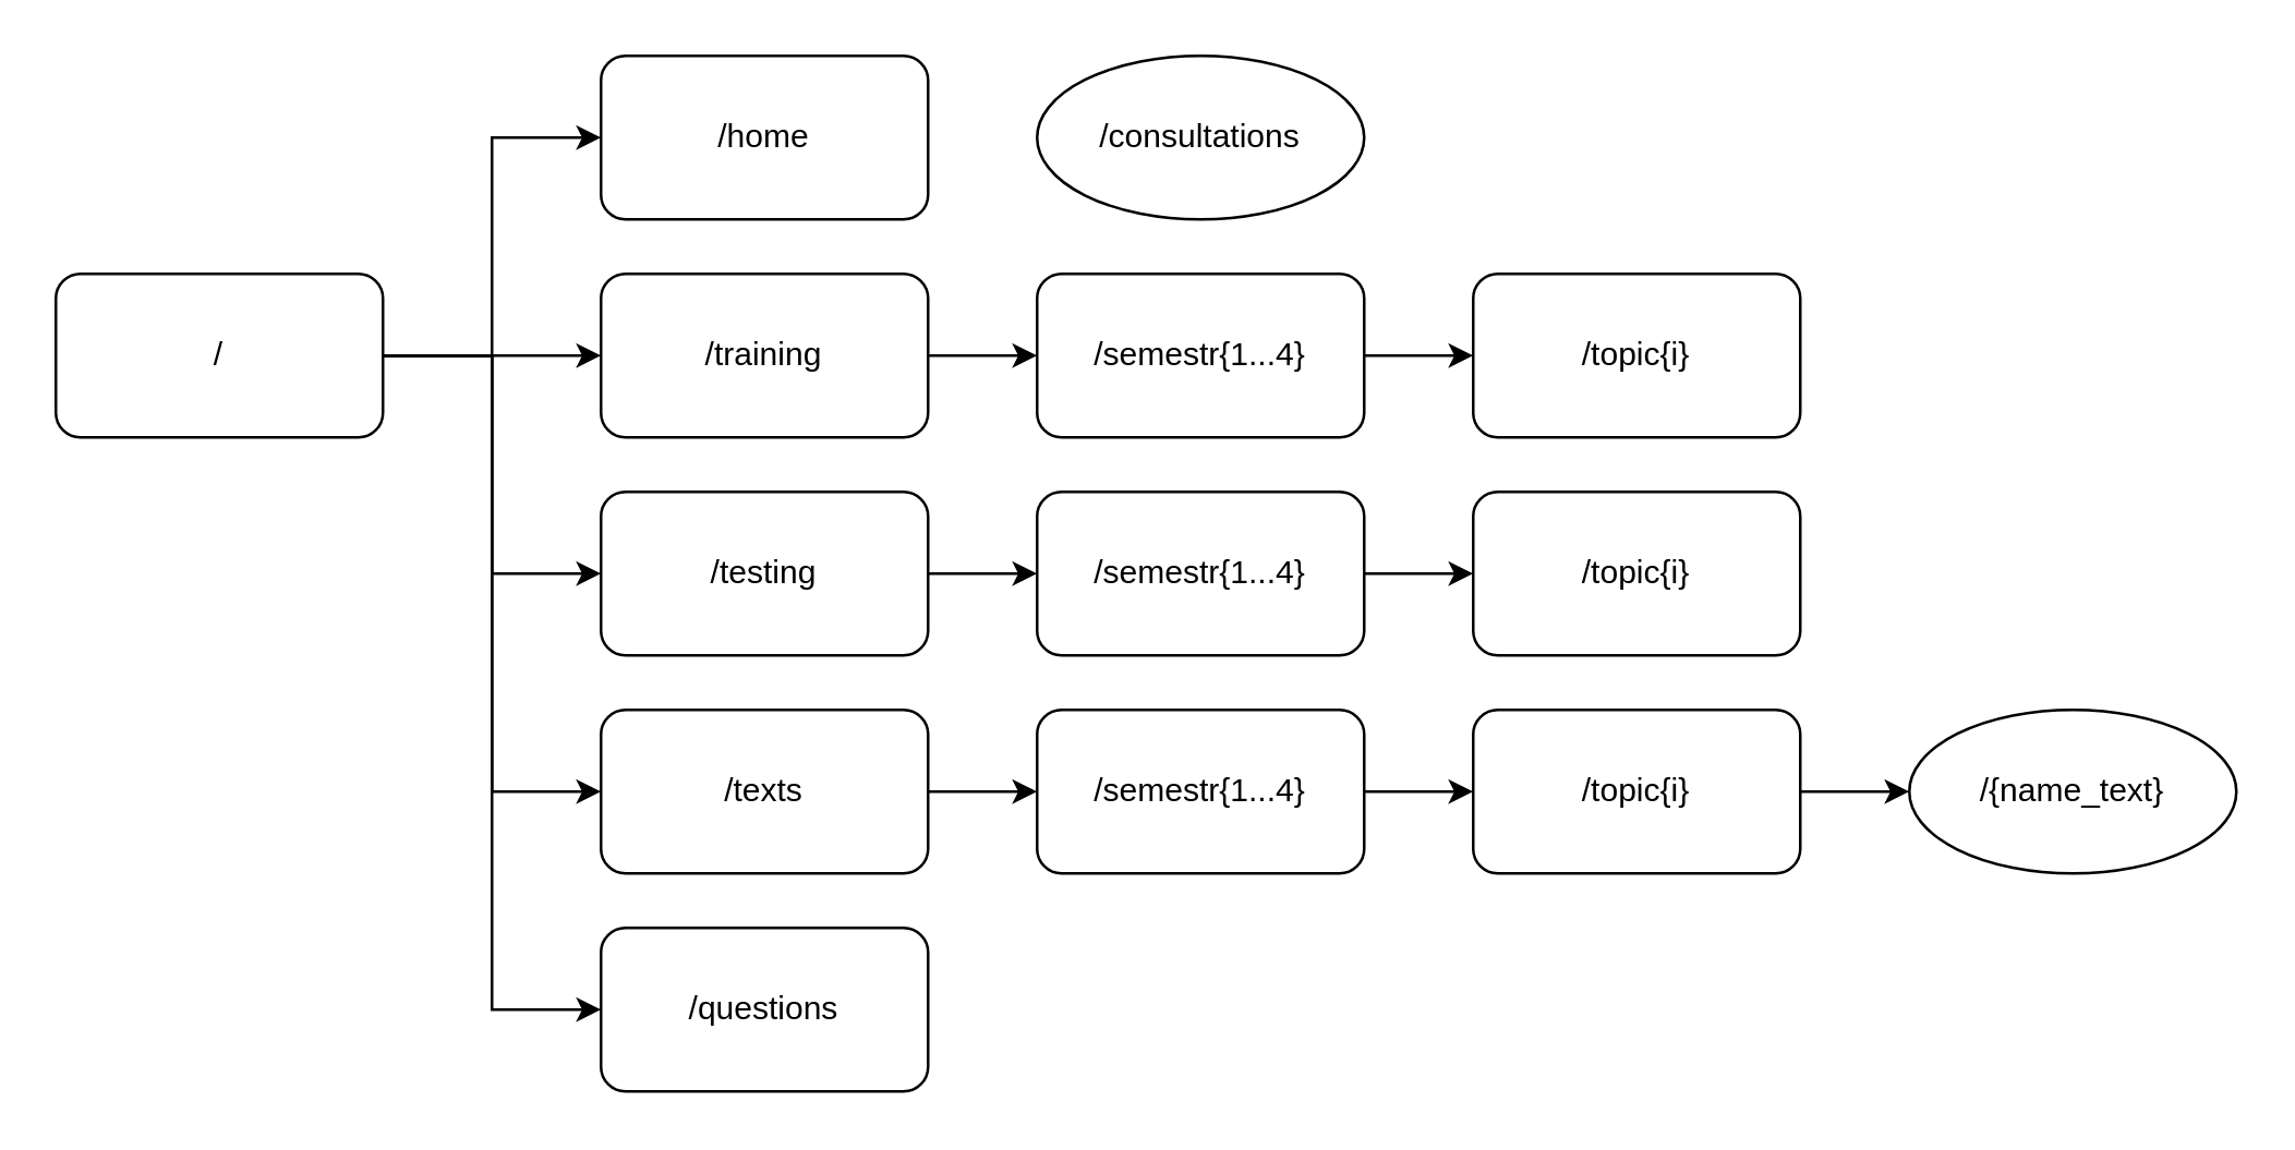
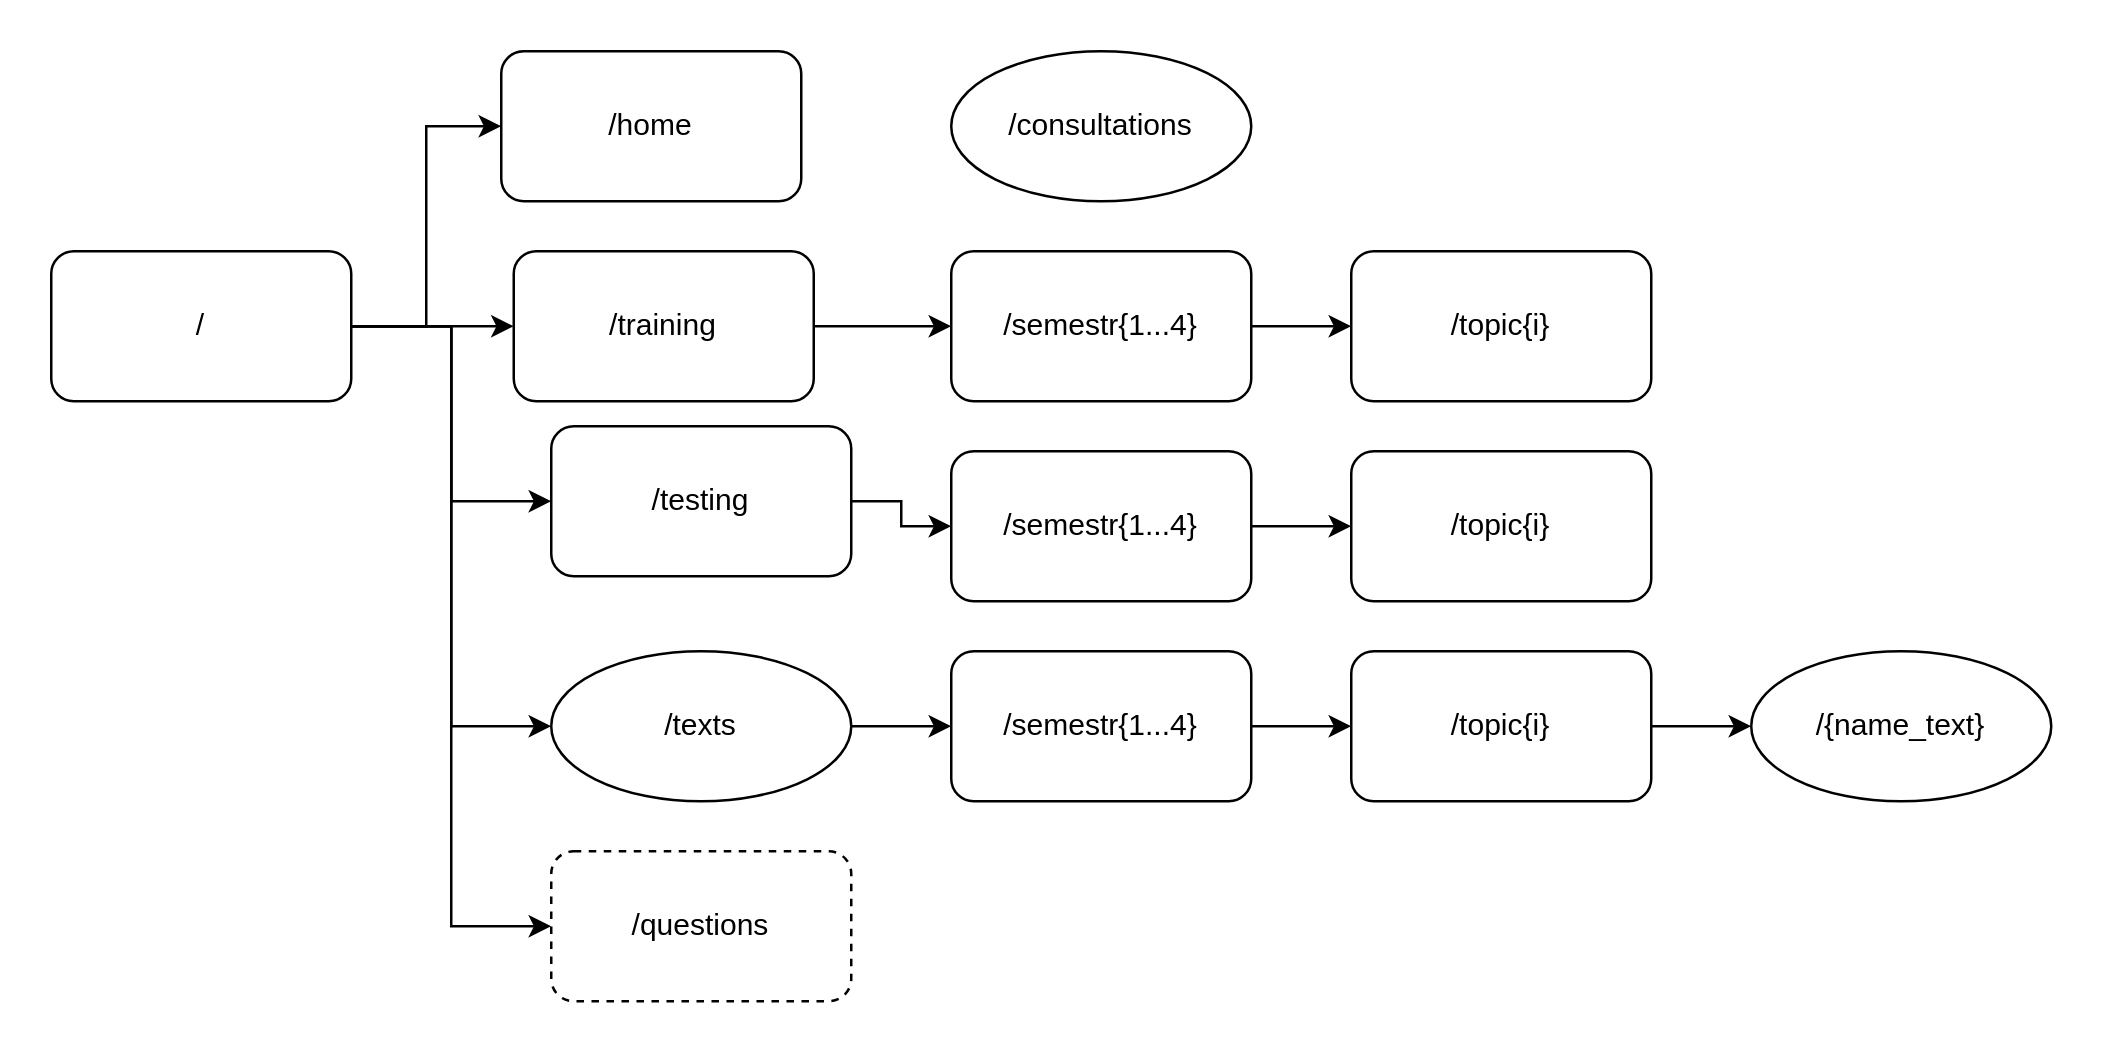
  <mxCell id="0" />
  <mxCell id="1" parent="0" />
  <mxCell id="2" style="edgeStyle=orthogonalEdgeStyle;rounded=0;orthogonalLoop=1;jettySize=auto;html=1;exitX=1;exitY=0.5;exitDx=0;exitDy=0;entryX=0;entryY=0.5;entryDx=0;entryDy=0;" edge="1" parent="1" source="7" target="8"><mxGeometry relative="1" as="geometry" /></mxCell>
  <mxCell id="3" style="edgeStyle=orthogonalEdgeStyle;rounded=0;orthogonalLoop=1;jettySize=auto;html=1;exitX=1;exitY=0.5;exitDx=0;exitDy=0;entryX=0;entryY=0.5;entryDx=0;entryDy=0;" edge="1" parent="1" source="7" target="10"><mxGeometry relative="1" as="geometry" /></mxCell>
  <mxCell id="4" style="edgeStyle=orthogonalEdgeStyle;rounded=0;orthogonalLoop=1;jettySize=auto;html=1;exitX=1;exitY=0.5;exitDx=0;exitDy=0;entryX=0;entryY=0.5;entryDx=0;entryDy=0;" edge="1" parent="1" source="7" target="12"><mxGeometry relative="1" as="geometry" /></mxCell>
  <mxCell id="5" style="edgeStyle=orthogonalEdgeStyle;rounded=0;orthogonalLoop=1;jettySize=auto;html=1;exitX=1;exitY=0.5;exitDx=0;exitDy=0;entryX=0;entryY=0.5;entryDx=0;entryDy=0;" edge="1" parent="1" source="7" target="14"><mxGeometry relative="1" as="geometry" /></mxCell>
  <mxCell id="6" style="edgeStyle=orthogonalEdgeStyle;rounded=0;orthogonalLoop=1;jettySize=auto;html=1;exitX=1;exitY=0.5;exitDx=0;exitDy=0;entryX=0;entryY=0.5;entryDx=0;entryDy=0;" edge="1" parent="1" source="7" target="15"><mxGeometry relative="1" as="geometry" /></mxCell>
  <mxCell id="7" value="/" style="rounded=1;whiteSpace=wrap;html=1;" vertex="1" parent="1"><mxGeometry x="20" y="100" width="120" height="60" as="geometry" /></mxCell>
- <mxCell id="8" value="/home" style="rounded=1;whiteSpace=wrap;html=1;" vertex="1" parent="1"><mxGeometry x="220" y="20" width="120" height="60" as="geometry" /></mxCell>
+ <mxCell id="8" value="/home" style="rounded=1;whiteSpace=wrap;html=1;" vertex="1" parent="1"><mxGeometry x="200" y="20" width="120" height="60" as="geometry" /></mxCell>
  <mxCell id="9" style="edgeStyle=orthogonalEdgeStyle;rounded=0;orthogonalLoop=1;jettySize=auto;html=1;exitX=1;exitY=0.5;exitDx=0;exitDy=0;entryX=0;entryY=0.5;entryDx=0;entryDy=0;" edge="1" parent="1" source="10" target="18"><mxGeometry relative="1" as="geometry" /></mxCell>
- <mxCell id="10" value="/training" style="rounded=1;whiteSpace=wrap;html=1;" vertex="1" parent="1"><mxGeometry x="220" y="100" width="120" height="60" as="geometry" /></mxCell>
+ <mxCell id="10" value="/training" style="rounded=1;whiteSpace=wrap;html=1;" vertex="1" parent="1"><mxGeometry x="205" y="100" width="120" height="60" as="geometry" /></mxCell>
  <mxCell id="11" style="edgeStyle=orthogonalEdgeStyle;rounded=0;orthogonalLoop=1;jettySize=auto;html=1;exitX=1;exitY=0.5;exitDx=0;exitDy=0;entryX=0;entryY=0.5;entryDx=0;entryDy=0;" edge="1" parent="1" source="12" target="20"><mxGeometry relative="1" as="geometry" /></mxCell>
- <mxCell id="12" value="/testing" style="rounded=1;whiteSpace=wrap;html=1;" vertex="1" parent="1"><mxGeometry x="220" y="180" width="120" height="60" as="geometry" /></mxCell>
+ <mxCell id="12" value="/testing" style="rounded=1;whiteSpace=wrap;html=1;" vertex="1" parent="1"><mxGeometry x="220" y="170" width="120" height="60" as="geometry" /></mxCell>
  <mxCell id="13" style="edgeStyle=orthogonalEdgeStyle;rounded=0;orthogonalLoop=1;jettySize=auto;html=1;exitX=1;exitY=0.5;exitDx=0;exitDy=0;entryX=0;entryY=0.5;entryDx=0;entryDy=0;" edge="1" parent="1" source="14" target="23"><mxGeometry relative="1" as="geometry" /></mxCell>
- <mxCell id="14" value="/texts" style="rounded=1;whiteSpace=wrap;html=1;" vertex="1" parent="1"><mxGeometry x="220" y="260" width="120" height="60" as="geometry" /></mxCell>
- <mxCell id="15" value="/questions" style="rounded=1;whiteSpace=wrap;html=1;" vertex="1" parent="1"><mxGeometry x="220" y="340" width="120" height="60" as="geometry" /></mxCell>
+ <mxCell id="14" value="/texts" style="ellipse;whiteSpace=wrap;html=1;" vertex="1" parent="1"><mxGeometry x="220" y="260" width="120" height="60" as="geometry" /></mxCell>
+ <mxCell id="15" value="/questions" style="rounded=1;whiteSpace=wrap;html=1;dashed=1;" vertex="1" parent="1"><mxGeometry x="220" y="340" width="120" height="60" as="geometry" /></mxCell>
  <mxCell id="16" value="/topic{i}" style="rounded=1;whiteSpace=wrap;html=1;" vertex="1" parent="1"><mxGeometry x="540" y="100" width="120" height="60" as="geometry" /></mxCell>
  <mxCell id="17" style="edgeStyle=orthogonalEdgeStyle;rounded=0;orthogonalLoop=1;jettySize=auto;html=1;exitX=1;exitY=0.5;exitDx=0;exitDy=0;entryX=0;entryY=0.5;entryDx=0;entryDy=0;" edge="1" parent="1" source="18" target="16"><mxGeometry relative="1" as="geometry" /></mxCell>
  <mxCell id="18" value="/semestr{1...4}" style="rounded=1;whiteSpace=wrap;html=1;" vertex="1" parent="1"><mxGeometry x="380" y="100" width="120" height="60" as="geometry" /></mxCell>
  <mxCell id="19" style="edgeStyle=orthogonalEdgeStyle;rounded=0;orthogonalLoop=1;jettySize=auto;html=1;exitX=1;exitY=0.5;exitDx=0;exitDy=0;entryX=0;entryY=0.5;entryDx=0;entryDy=0;" edge="1" parent="1" source="20" target="21"><mxGeometry relative="1" as="geometry" /></mxCell>
  <mxCell id="20" value="/semestr{1...4}" style="rounded=1;whiteSpace=wrap;html=1;" vertex="1" parent="1"><mxGeometry x="380" y="180" width="120" height="60" as="geometry" /></mxCell>
  <mxCell id="21" value="/topic{i}" style="rounded=1;whiteSpace=wrap;html=1;" vertex="1" parent="1"><mxGeometry x="540" y="180" width="120" height="60" as="geometry" /></mxCell>
  <mxCell id="22" style="edgeStyle=orthogonalEdgeStyle;rounded=0;orthogonalLoop=1;jettySize=auto;html=1;exitX=1;exitY=0.5;exitDx=0;exitDy=0;entryX=0;entryY=0.5;entryDx=0;entryDy=0;" edge="1" parent="1" source="23" target="25"><mxGeometry relative="1" as="geometry" /></mxCell>
  <mxCell id="23" value="/semestr{1...4}" style="rounded=1;whiteSpace=wrap;html=1;" vertex="1" parent="1"><mxGeometry x="380" y="260" width="120" height="60" as="geometry" /></mxCell>
  <mxCell id="24" style="edgeStyle=orthogonalEdgeStyle;rounded=0;orthogonalLoop=1;jettySize=auto;html=1;exitX=1;exitY=0.5;exitDx=0;exitDy=0;entryX=0;entryY=0.5;entryDx=0;entryDy=0;" edge="1" parent="1" source="25" target="26"><mxGeometry relative="1" as="geometry" /></mxCell>
  <mxCell id="25" value="/topic{i}" style="rounded=1;whiteSpace=wrap;html=1;" vertex="1" parent="1"><mxGeometry x="540" y="260" width="120" height="60" as="geometry" /></mxCell>
  <mxCell id="26" value="/{name_text}" style="ellipse;whiteSpace=wrap;html=1;" vertex="1" parent="1"><mxGeometry x="700" y="260" width="120" height="60" as="geometry" /></mxCell>
  <mxCell id="27" value="/consultations" style="ellipse;whiteSpace=wrap;html=1;" vertex="1" parent="1"><mxGeometry x="380" y="20" width="120" height="60" as="geometry" /></mxCell>
